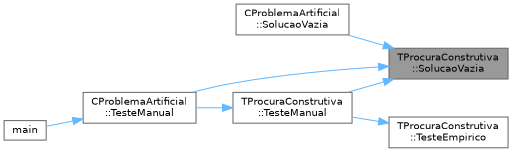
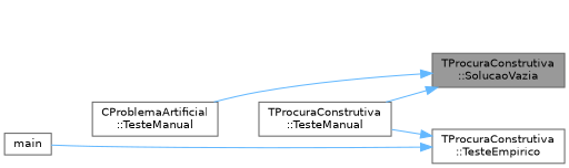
  digraph {
    rankdir=RL
    node [color=grey40 fillcolor=white fontname=Helvetica fontsize=10 shape=box style=filled]
    edge [color=steelblue1 dir=back fontname=Helvetica fontsize=10 labelfontname=Helvetica labelfontsize=10 style=solid]
    n1 [color=gray40 fillcolor=grey60 fontcolor=black height=0.2 label="TProcuraConstrutiva\l::SolucaoVazia" width=0.4]
-   n2 [height=0.2 label="CProblemaArtificial\l::SolucaoVazia" width=0.4]
    n3 [height=0.2 label="TProcuraConstrutiva\l::TesteManual" width=0.4]
    n4 [height=0.2 label="CProblemaArtificial\l::TesteManual" width=0.4]
    n5 [height=0.2 label="TProcuraConstrutiva\l::TesteEmpirico" width=0.4]
    n6 [height=0.2 label=main width=0.4]
-   n1 -> n2
    n1 -> n3
    n1 -> n4
-   n3 -> n4
-   n4 -> n6
+   n5 -> n6
    n5 -> n3
  }
